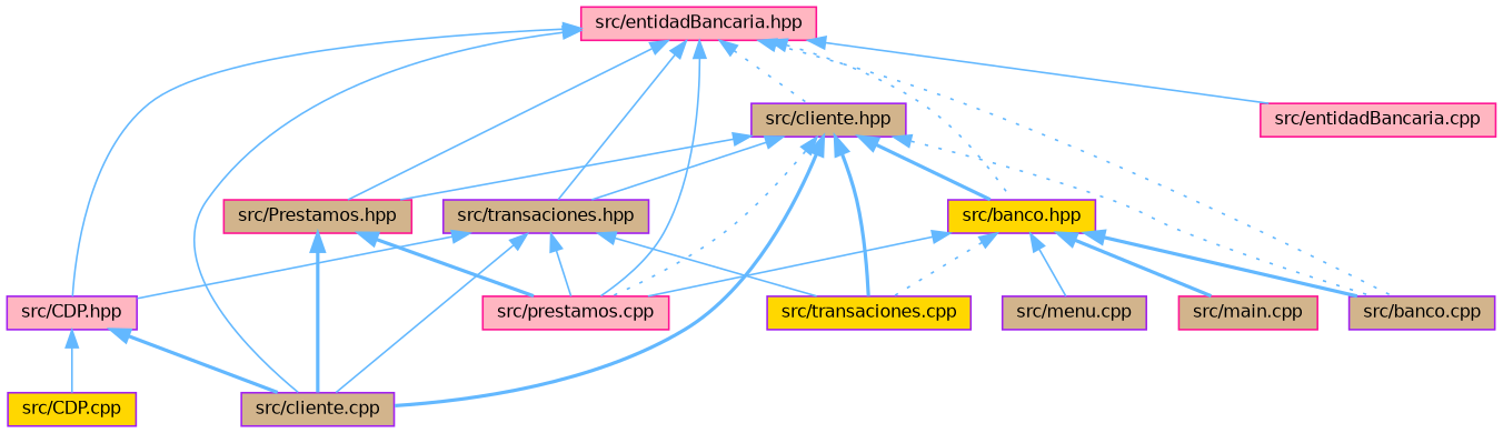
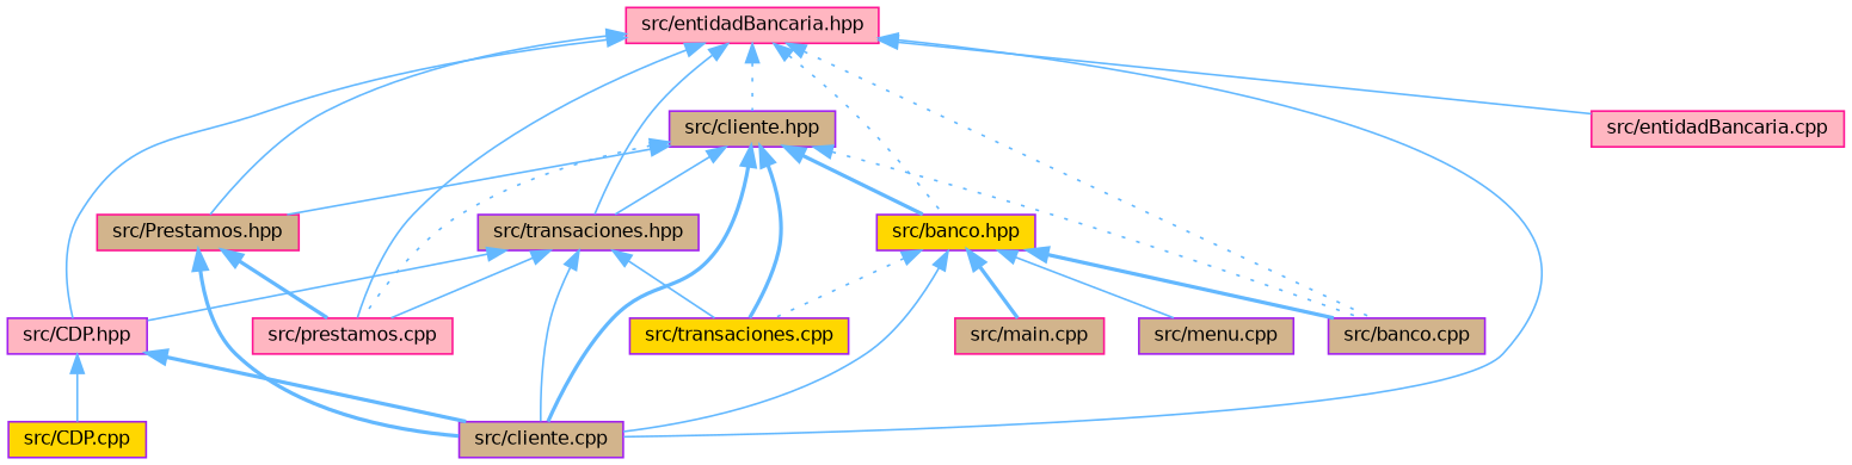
  digraph {
    node [color=purple fillcolor=tan fontname=Helvetica fontsize=10 shape=box style=filled]
    edge [color=steelblue1 dir=back fontname=Helvetica fontsize=10 labelfontname=Helvetica labelfontsize=10 style=solid]
    n1 [color=deeppink fillcolor=lightpink fontcolor=black height=0.2 label="src/entidadBancaria.hpp" width=0.4]
    n2 [fillcolor=lightpink height=0.2 label="src/CDP.hpp" width=0.4]
    n3 [height=0.2 label="src/cliente.cpp" width=0.4]
    n4 [color=deeppink height=0.2 label="src/Prestamos.hpp" width=0.4]
    n5 [color=deeppink fillcolor=lightpink height=0.2 label="src/prestamos.cpp" width=0.4]
    n6 [height=0.2 label="src/banco.cpp" width=0.4]
    n7 [fillcolor=gold height=0.2 label="src/banco.hpp" width=0.4]
    n8 [height=0.2 label="src/cliente.hpp" width=0.4]
    n9 [height=0.2 label="src/transaciones.hpp" width=0.4]
    n10 [color=deeppink fillcolor=lightpink height=0.2 label="src/entidadBancaria.cpp" width=0.4]
    n11 [fillcolor=gold height=0.2 label="src/CDP.cpp" width=0.4]
    n12 [fillcolor=gold height=0.2 label="src/transaciones.cpp" width=0.4]
    n13 [color=deeppink height=0.2 label="src/main.cpp" width=0.4]
    n14 [height=0.2 label="src/menu.cpp" width=0.4]
    n1 -> n2
    n1 -> n3
    n1 -> n4
    n1 -> n5
    n1 -> n6 [style=dotted]
    n1 -> n7 [style=dotted]
    n1 -> n8 [style=dotted]
    n1 -> n9
    n1 -> n10
    n2 -> n3 [style=bold]
    n2 -> n11
    n4 -> n3 [style=bold]
    n4 -> n5 [style=bold]
-   n7 -> n5
+   n7 -> n3
    n7 -> n6 [style=bold]
    n7 -> n12 [style=dotted]
    n7 -> n13 [style=bold]
    n7 -> n14
    n8 -> n3 [style=bold]
    n8 -> n4
    n8 -> n5 [style=dotted]
    n8 -> n6 [style=dotted]
    n8 -> n7 [style=bold]
    n8 -> n9
    n8 -> n12 [style=bold]
    n9 -> n2
    n9 -> n3
    n9 -> n5
    n9 -> n12
  }
